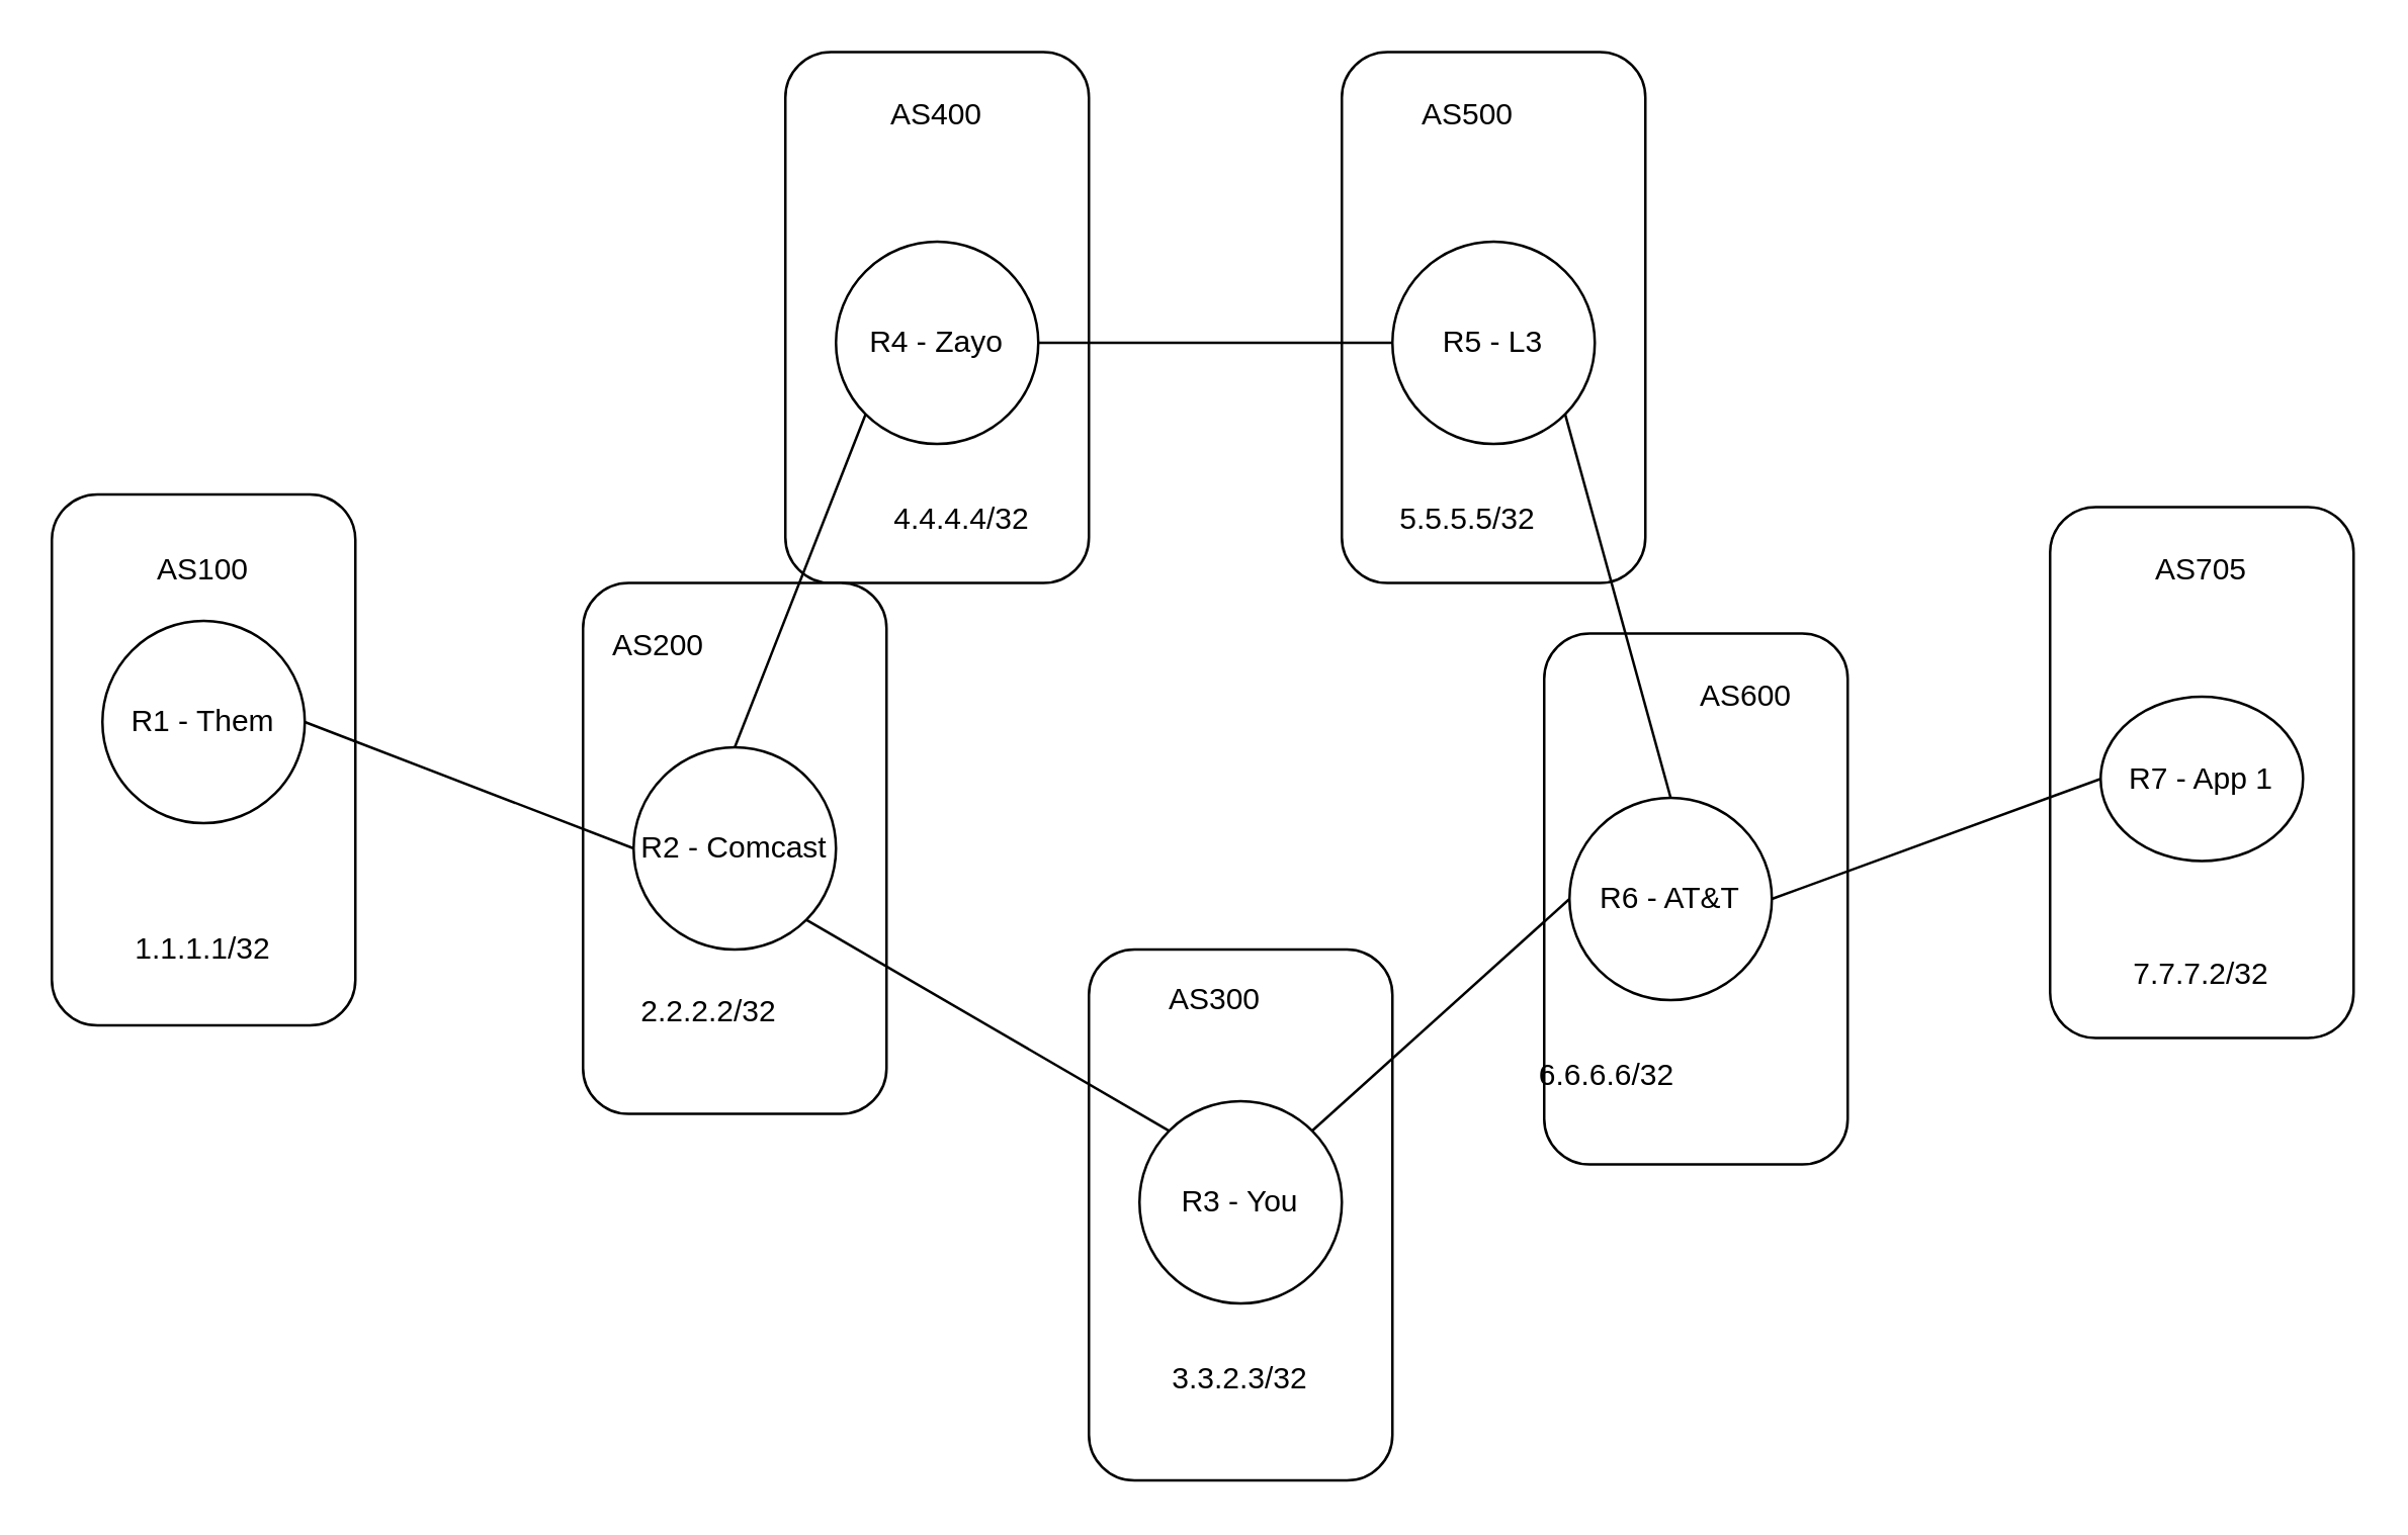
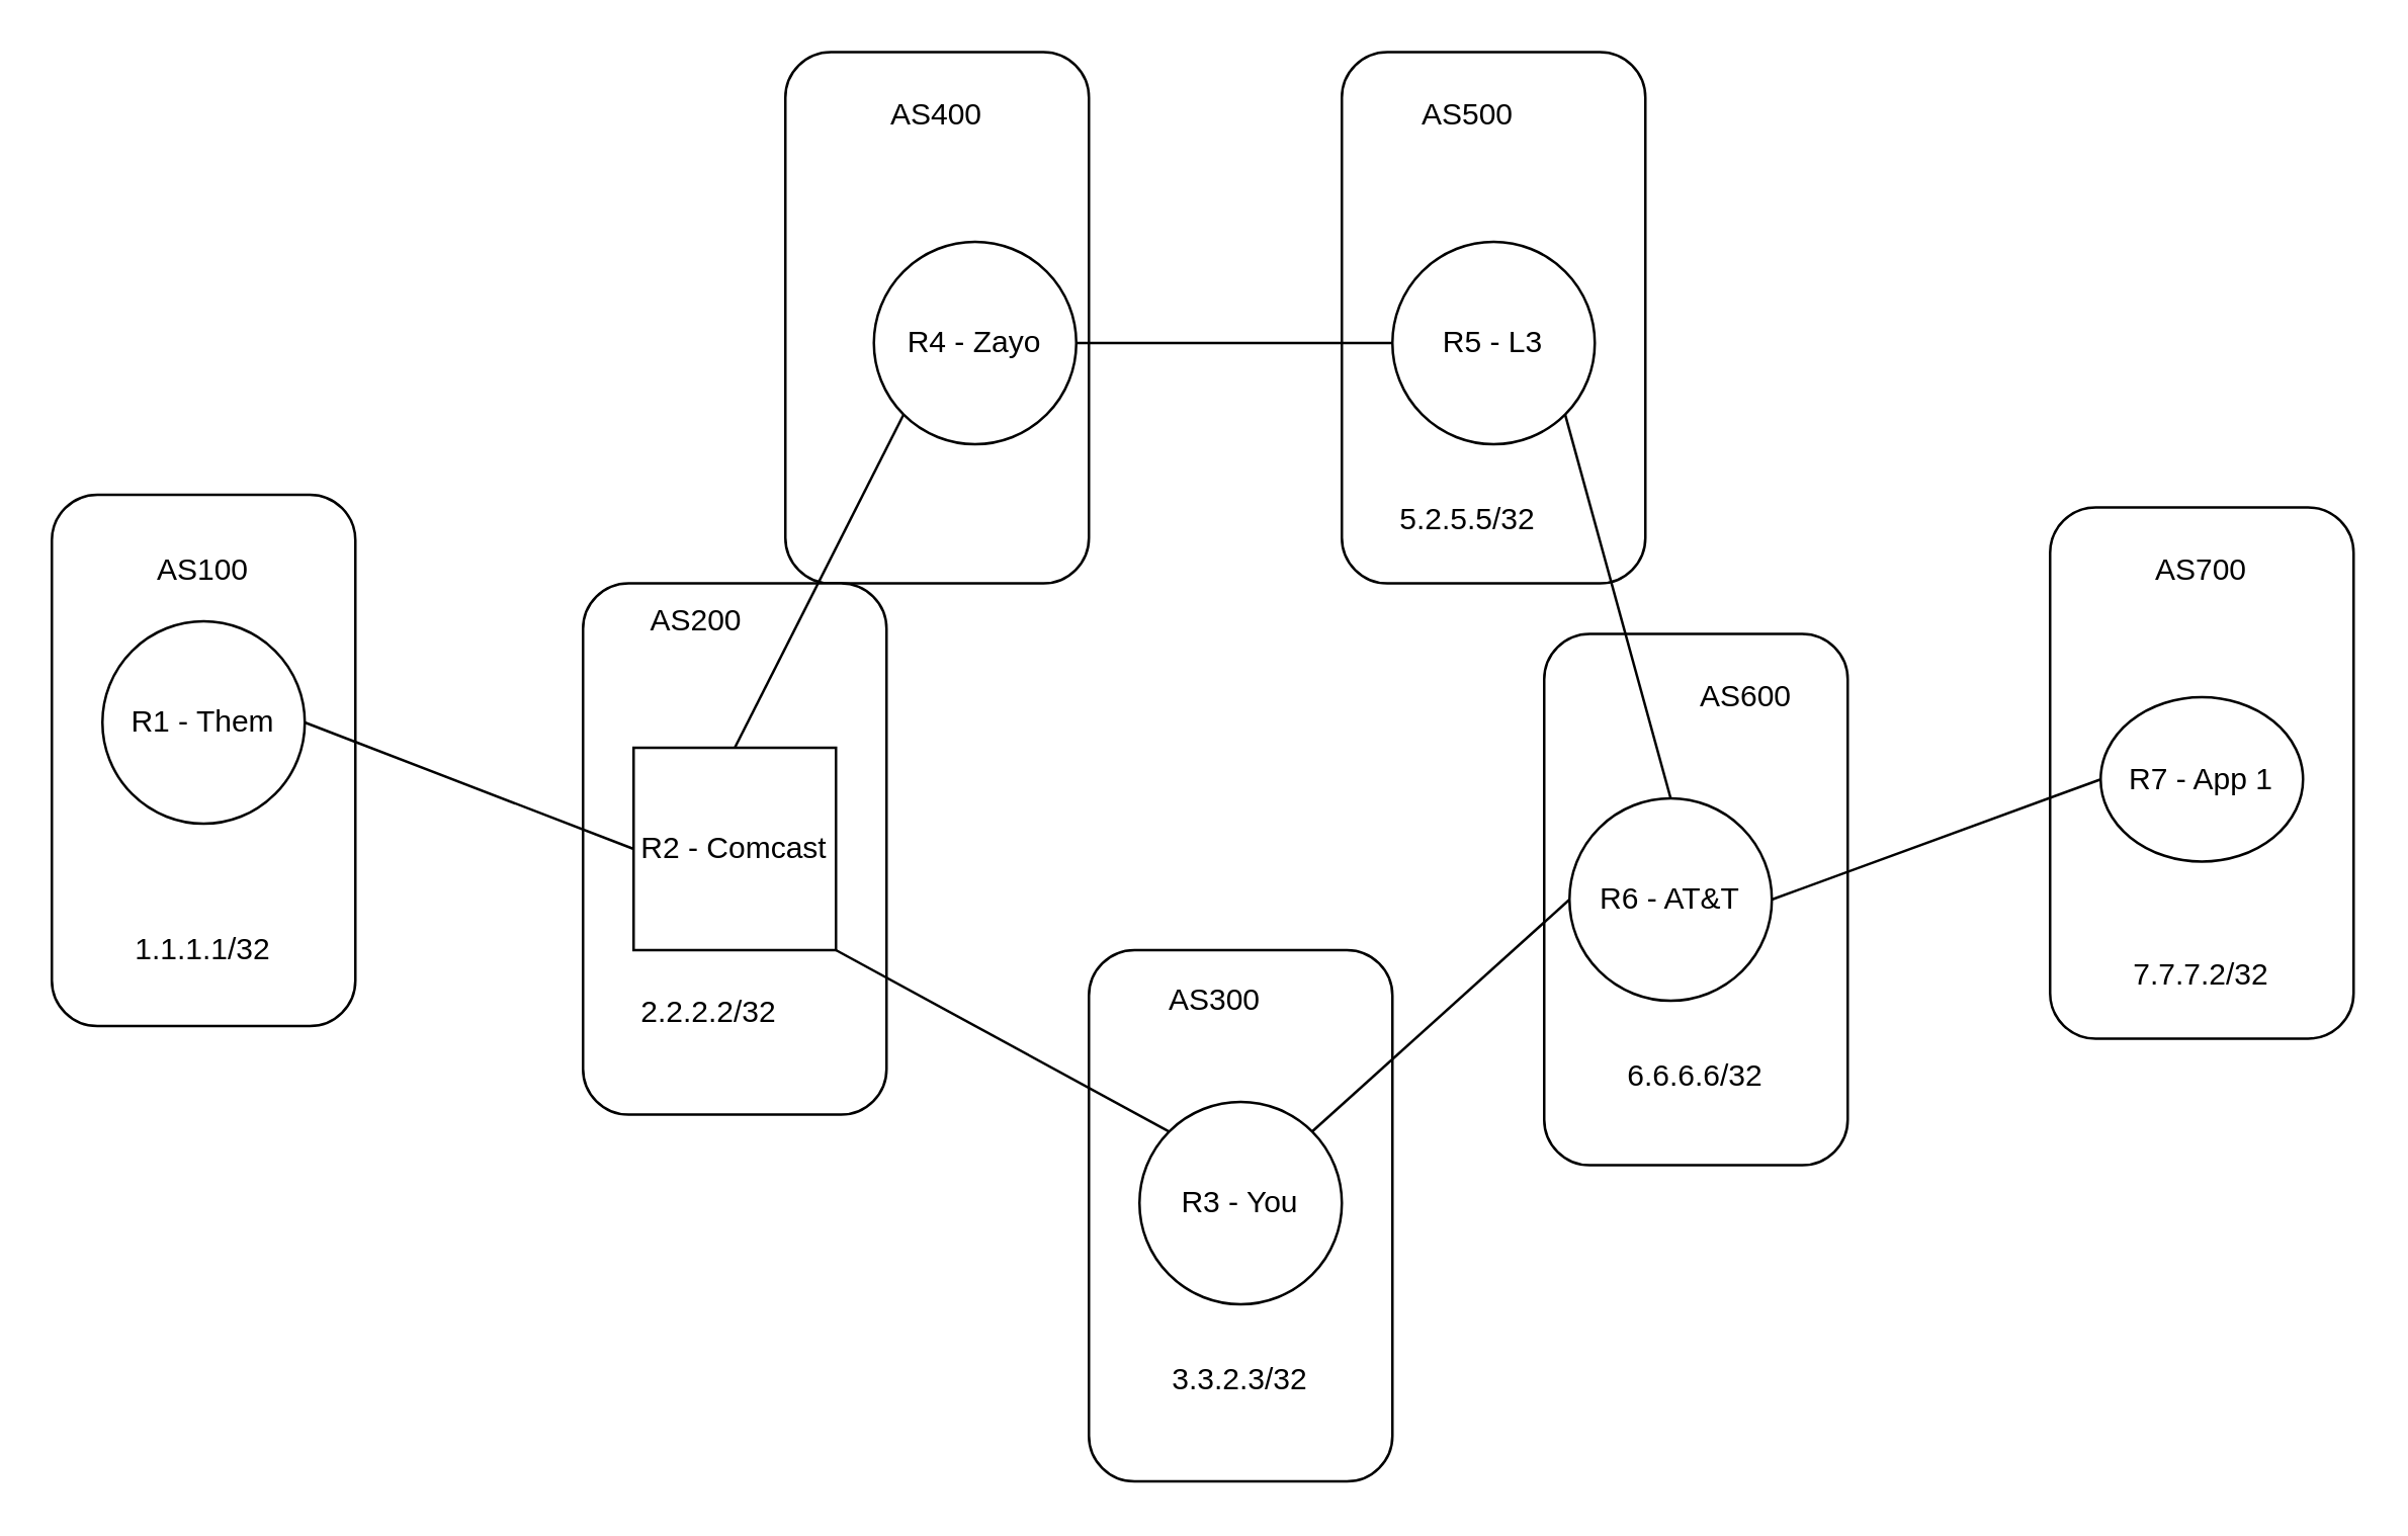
  <mxCell id="0" />
  <mxCell id="1" parent="0" />
  <mxCell id="2" value="" style="rounded=1;whiteSpace=wrap;html=1;" vertex="1" parent="1"><mxGeometry x="610" y="250" width="120" height="210" as="geometry" /></mxCell>
  <mxCell id="3" value="" style="rounded=1;whiteSpace=wrap;html=1;" vertex="1" parent="1"><mxGeometry x="430" y="375" width="120" height="210" as="geometry" /></mxCell>
  <mxCell id="4" value="" style="rounded=1;whiteSpace=wrap;html=1;" vertex="1" parent="1"><mxGeometry x="310" y="20" width="120" height="210" as="geometry" /></mxCell>
  <mxCell id="5" value="" style="rounded=1;whiteSpace=wrap;html=1;" vertex="1" parent="1"><mxGeometry x="530" y="20" width="120" height="210" as="geometry" /></mxCell>
  <mxCell id="6" value="" style="rounded=1;whiteSpace=wrap;html=1;" vertex="1" parent="1"><mxGeometry x="810" y="200" width="120" height="210" as="geometry" /></mxCell>
  <mxCell id="7" value="" style="rounded=1;whiteSpace=wrap;html=1;" vertex="1" parent="1"><mxGeometry x="230" y="230" width="120" height="210" as="geometry" /></mxCell>
  <mxCell id="8" value="" style="group" vertex="1" connectable="0" parent="1"><mxGeometry x="20" y="195" width="120" height="210" as="geometry" /></mxCell>
  <mxCell id="9" value="" style="rounded=1;whiteSpace=wrap;html=1;" vertex="1" parent="8"><mxGeometry width="120" height="210" as="geometry" /></mxCell>
  <mxCell id="10" value="AS100" style="text;html=1;strokeColor=none;fillColor=none;align=center;verticalAlign=middle;whiteSpace=wrap;rounded=0;" vertex="1" parent="8"><mxGeometry x="40" y="20" width="40" height="20" as="geometry" /></mxCell>
  <mxCell id="11" value="1.1.1.1/32" style="text;html=1;strokeColor=none;fillColor=none;align=center;verticalAlign=middle;whiteSpace=wrap;rounded=0;" vertex="1" parent="8"><mxGeometry x="40" y="170" width="40" height="20" as="geometry" /></mxCell>
  <mxCell id="12" style="rounded=0;orthogonalLoop=1;jettySize=auto;html=1;exitX=1;exitY=0.5;exitDx=0;exitDy=0;entryX=0;entryY=0.5;entryDx=0;entryDy=0;endArrow=none;endFill=0;" edge="1" parent="1" source="13" target="18"><mxGeometry relative="1" as="geometry" /></mxCell>
  <mxCell id="13" value="R1 - Them" style="ellipse;whiteSpace=wrap;html=1;aspect=fixed;" vertex="1" parent="1"><mxGeometry x="40" y="245" width="80" height="80" as="geometry" /></mxCell>
  <mxCell id="14" style="edgeStyle=none;rounded=0;orthogonalLoop=1;jettySize=auto;html=1;exitX=1;exitY=0.5;exitDx=0;exitDy=0;entryX=0;entryY=0.5;entryDx=0;entryDy=0;endArrow=none;endFill=0;" edge="1" parent="1" source="15" target="23"><mxGeometry relative="1" as="geometry" /></mxCell>
- <mxCell id="15" value="R4 - Zayo" style="ellipse;whiteSpace=wrap;html=1;aspect=fixed;" vertex="1" parent="1"><mxGeometry x="330" y="95" width="80" height="80" as="geometry" /></mxCell>
+ <mxCell id="15" value="R4 - Zayo" style="ellipse;whiteSpace=wrap;html=1;aspect=fixed;" vertex="1" parent="1"><mxGeometry x="345" y="95" width="80" height="80" as="geometry" /></mxCell>
  <mxCell id="16" style="edgeStyle=none;rounded=0;orthogonalLoop=1;jettySize=auto;html=1;exitX=0.5;exitY=0;exitDx=0;exitDy=0;entryX=0;entryY=1;entryDx=0;entryDy=0;endArrow=none;endFill=0;" edge="1" parent="1" source="18" target="15"><mxGeometry relative="1" as="geometry" /></mxCell>
  <mxCell id="17" style="edgeStyle=none;rounded=0;orthogonalLoop=1;jettySize=auto;html=1;exitX=1;exitY=1;exitDx=0;exitDy=0;entryX=0;entryY=0;entryDx=0;entryDy=0;endArrow=none;endFill=0;" edge="1" parent="1" source="18" target="19"><mxGeometry relative="1" as="geometry" /></mxCell>
- <mxCell id="18" value="R2 - Comcast" style="ellipse;whiteSpace=wrap;html=1;aspect=fixed;" vertex="1" parent="1"><mxGeometry x="250" y="295" width="80" height="80" as="geometry" /></mxCell>
+ <mxCell id="18" value="R2 - Comcast" style="whiteSpace=wrap;html=1;aspect=fixed;rounded=0;" vertex="1" parent="1"><mxGeometry x="250" y="295" width="80" height="80" as="geometry" /></mxCell>
  <mxCell id="19" value="R3 - You" style="ellipse;whiteSpace=wrap;html=1;aspect=fixed;" vertex="1" parent="1"><mxGeometry x="450" y="435" width="80" height="80" as="geometry" /></mxCell>
  <mxCell id="20" style="edgeStyle=none;rounded=0;orthogonalLoop=1;jettySize=auto;html=1;exitX=0;exitY=0.5;exitDx=0;exitDy=0;entryX=1;entryY=0.5;entryDx=0;entryDy=0;endArrow=none;endFill=0;" edge="1" parent="1" source="21" target="25"><mxGeometry relative="1" as="geometry" /></mxCell>
  <mxCell id="21" value="R7 - App 1" style="ellipse;whiteSpace=wrap;html=1;aspect=fixed;" vertex="1" parent="1"><mxGeometry x="830" y="275" width="80" height="65" as="geometry" /></mxCell>
  <mxCell id="22" style="edgeStyle=none;rounded=0;orthogonalLoop=1;jettySize=auto;html=1;exitX=1;exitY=1;exitDx=0;exitDy=0;entryX=0.5;entryY=0;entryDx=0;entryDy=0;endArrow=none;endFill=0;" edge="1" parent="1" source="23" target="25"><mxGeometry relative="1" as="geometry" /></mxCell>
  <mxCell id="23" value="R5 - L3" style="ellipse;whiteSpace=wrap;html=1;aspect=fixed;" vertex="1" parent="1"><mxGeometry x="550" y="95" width="80" height="80" as="geometry" /></mxCell>
  <mxCell id="24" style="edgeStyle=none;rounded=0;orthogonalLoop=1;jettySize=auto;html=1;exitX=0;exitY=0.5;exitDx=0;exitDy=0;entryX=1;entryY=0;entryDx=0;entryDy=0;endArrow=none;endFill=0;" edge="1" parent="1" source="25" target="19"><mxGeometry relative="1" as="geometry" /></mxCell>
  <mxCell id="25" value="R6 - AT&amp;amp;T" style="ellipse;whiteSpace=wrap;html=1;aspect=fixed;" vertex="1" parent="1"><mxGeometry x="620" y="315" width="80" height="80" as="geometry" /></mxCell>
- <mxCell id="26" value="AS200" style="text;html=1;strokeColor=none;fillColor=none;align=center;verticalAlign=middle;whiteSpace=wrap;rounded=0;" vertex="1" parent="1"><mxGeometry x="240" y="245" width="40" height="20" as="geometry" /></mxCell>
+ <mxCell id="26" value="AS200" style="text;html=1;strokeColor=none;fillColor=none;align=center;verticalAlign=middle;whiteSpace=wrap;rounded=0;" vertex="1" parent="1"><mxGeometry x="255" y="235" width="40" height="20" as="geometry" /></mxCell>
  <mxCell id="27" value="AS400" style="text;html=1;strokeColor=none;fillColor=none;align=center;verticalAlign=middle;whiteSpace=wrap;rounded=0;" vertex="1" parent="1"><mxGeometry x="350" y="35" width="40" height="20" as="geometry" /></mxCell>
  <mxCell id="28" value="AS300" style="text;html=1;strokeColor=none;fillColor=none;align=center;verticalAlign=middle;whiteSpace=wrap;rounded=0;" vertex="1" parent="1"><mxGeometry x="460" y="385" width="40" height="20" as="geometry" /></mxCell>
  <mxCell id="29" value="AS500" style="text;html=1;strokeColor=none;fillColor=none;align=center;verticalAlign=middle;whiteSpace=wrap;rounded=0;" vertex="1" parent="1"><mxGeometry x="560" y="35" width="40" height="20" as="geometry" /></mxCell>
  <mxCell id="30" value="AS600" style="text;html=1;strokeColor=none;fillColor=none;align=center;verticalAlign=middle;whiteSpace=wrap;rounded=0;" vertex="1" parent="1"><mxGeometry x="670" y="265" width="40" height="20" as="geometry" /></mxCell>
- <mxCell id="31" value="AS705" style="text;html=1;strokeColor=none;fillColor=none;align=center;verticalAlign=middle;whiteSpace=wrap;rounded=0;" vertex="1" parent="1"><mxGeometry x="850" y="215" width="40" height="20" as="geometry" /></mxCell>
- <mxCell id="32" value="4.4.4.4/32" style="text;html=1;strokeColor=none;fillColor=none;align=center;verticalAlign=middle;whiteSpace=wrap;rounded=0;" vertex="1" parent="1"><mxGeometry x="360" y="195" width="40" height="20" as="geometry" /></mxCell>
+ <mxCell id="31" value="AS700" style="text;html=1;strokeColor=none;fillColor=none;align=center;verticalAlign=middle;whiteSpace=wrap;rounded=0;" vertex="1" parent="1"><mxGeometry x="850" y="215" width="40" height="20" as="geometry" /></mxCell>
  <mxCell id="33" value="2.2.2.2/32" style="text;html=1;strokeColor=none;fillColor=none;align=center;verticalAlign=middle;whiteSpace=wrap;rounded=0;" vertex="1" parent="1"><mxGeometry x="260" y="390" width="40" height="20" as="geometry" /></mxCell>
- <mxCell id="34" value="6.6.6.6/32" style="text;html=1;strokeColor=none;fillColor=none;align=center;verticalAlign=middle;whiteSpace=wrap;rounded=0;" vertex="1" parent="1"><mxGeometry x="615" y="415" width="40" height="20" as="geometry" /></mxCell>
+ <mxCell id="34" value="6.6.6.6/32" style="text;html=1;strokeColor=none;fillColor=none;align=center;verticalAlign=middle;whiteSpace=wrap;rounded=0;" vertex="1" parent="1"><mxGeometry x="650" y="415" width="40" height="20" as="geometry" /></mxCell>
  <mxCell id="35" value="3.3.2.3/32" style="text;html=1;strokeColor=none;fillColor=none;align=center;verticalAlign=middle;whiteSpace=wrap;rounded=0;" vertex="1" parent="1"><mxGeometry x="470" y="535" width="40" height="20" as="geometry" /></mxCell>
- <mxCell id="36" value="5.5.5.5/32" style="text;html=1;strokeColor=none;fillColor=none;align=center;verticalAlign=middle;whiteSpace=wrap;rounded=0;" vertex="1" parent="1"><mxGeometry x="560" y="195" width="40" height="20" as="geometry" /></mxCell>
+ <mxCell id="36" value="5.2.5.5/32" style="text;html=1;strokeColor=none;fillColor=none;align=center;verticalAlign=middle;whiteSpace=wrap;rounded=0;" vertex="1" parent="1"><mxGeometry x="560" y="195" width="40" height="20" as="geometry" /></mxCell>
  <mxCell id="37" value="7.7.7.2/32" style="text;html=1;strokeColor=none;fillColor=none;align=center;verticalAlign=middle;whiteSpace=wrap;rounded=0;" vertex="1" parent="1"><mxGeometry x="850" y="375" width="40" height="20" as="geometry" /></mxCell>
